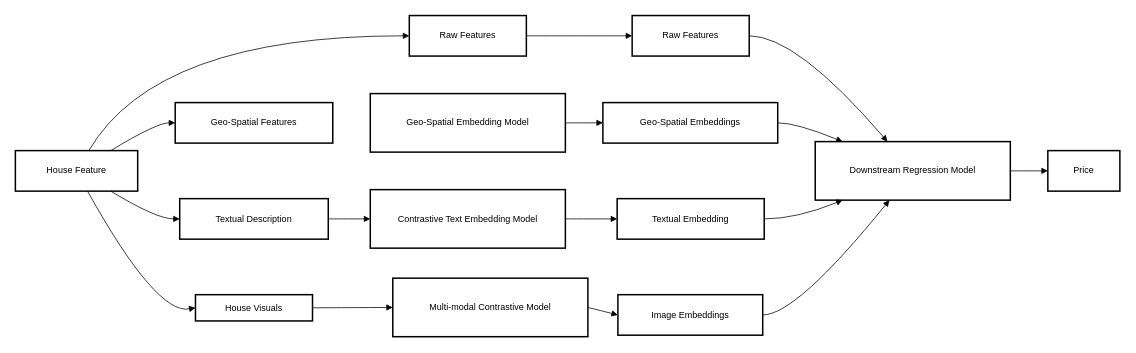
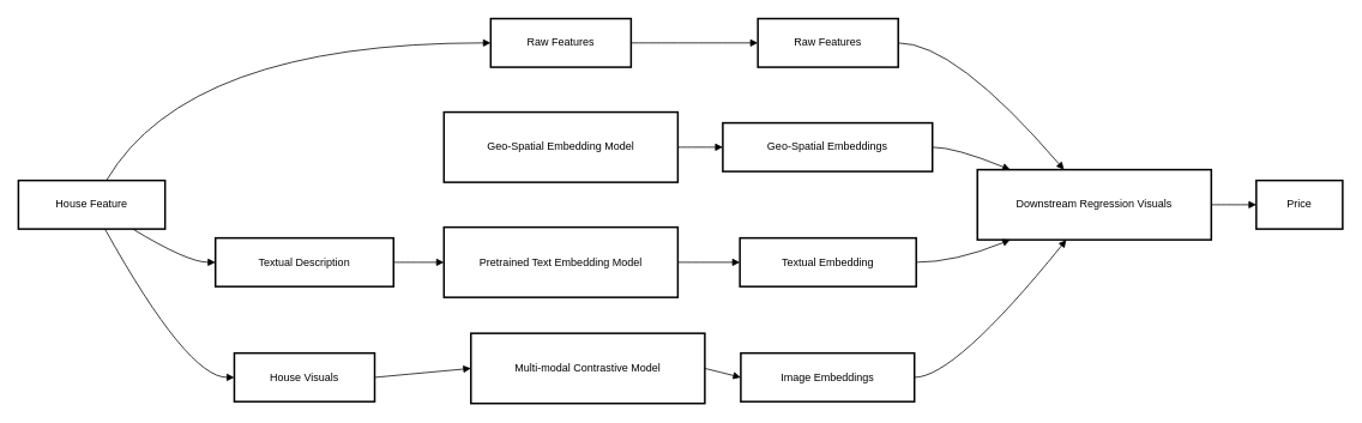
  <mxCell id="0" />
  <mxCell id="1" parent="0" />
  <mxCell id="2" value="House Feature" style="whiteSpace=wrap;strokeWidth=2;" vertex="1" parent="1"><mxGeometry x="20" y="200" width="163" height="54" as="geometry" /></mxCell>
  <mxCell id="3" value="Raw Features" style="whiteSpace=wrap;strokeWidth=2;" vertex="1" parent="1"><mxGeometry x="545" y="20" width="156" height="54" as="geometry" /></mxCell>
- <mxCell id="4" value="Geo-Spatial Features" style="whiteSpace=wrap;strokeWidth=2;" vertex="1" parent="1"><mxGeometry x="233" y="136" width="210" height="54" as="geometry" /></mxCell>
  <mxCell id="5" value="Textual Description" style="whiteSpace=wrap;strokeWidth=2;" vertex="1" parent="1"><mxGeometry x="239" y="264" width="198" height="54" as="geometry" /></mxCell>
- <mxCell id="6" value="House Visuals" style="whiteSpace=wrap;strokeWidth=2;" vertex="1" parent="1"><mxGeometry x="260" y="392" width="156" height="35" as="geometry" /></mxCell>
+ <mxCell id="6" value="House Visuals" style="whiteSpace=wrap;strokeWidth=2;" vertex="1" parent="1"><mxGeometry x="260" y="392" width="156" height="54" as="geometry" /></mxCell>
  <mxCell id="7" value="Raw Features" style="whiteSpace=wrap;strokeWidth=2;" vertex="1" parent="1"><mxGeometry x="842" y="20" width="156" height="54" as="geometry" /></mxCell>
  <mxCell id="8" value="Geo-Spatial Embedding Model" style="whiteSpace=wrap;strokeWidth=2;" vertex="1" parent="1"><mxGeometry x="493" y="124" width="260" height="78" as="geometry" /></mxCell>
  <mxCell id="9" value="Geo-Spatial Embeddings" style="whiteSpace=wrap;strokeWidth=2;" vertex="1" parent="1"><mxGeometry x="803" y="136" width="233" height="54" as="geometry" /></mxCell>
- <mxCell id="10" value="Contrastive Text Embedding Model" style="whiteSpace=wrap;strokeWidth=2;" vertex="1" parent="1"><mxGeometry x="493" y="252" width="260" height="78" as="geometry" /></mxCell>
+ <mxCell id="10" value="Pretrained Text Embedding Model" style="whiteSpace=wrap;strokeWidth=2;" vertex="1" parent="1"><mxGeometry x="493" y="252" width="260" height="78" as="geometry" /></mxCell>
  <mxCell id="11" value="Textual Embedding" style="whiteSpace=wrap;strokeWidth=2;" vertex="1" parent="1"><mxGeometry x="822" y="264" width="196" height="54" as="geometry" /></mxCell>
  <mxCell id="12" value="Multi-modal Contrastive Model" style="whiteSpace=wrap;strokeWidth=2;" vertex="1" parent="1"><mxGeometry x="523" y="370" width="260" height="78" as="geometry" /></mxCell>
  <mxCell id="13" value="Image Embeddings" style="whiteSpace=wrap;strokeWidth=2;" vertex="1" parent="1"><mxGeometry x="823" y="392" width="193" height="54" as="geometry" /></mxCell>
- <mxCell id="14" value="Downstream Regression Model" style="whiteSpace=wrap;strokeWidth=2;" vertex="1" parent="1"><mxGeometry x="1086" y="188" width="260" height="78" as="geometry" /></mxCell>
+ <mxCell id="14" value="Downstream Regression Visuals" style="whiteSpace=wrap;strokeWidth=2;" vertex="1" parent="1"><mxGeometry x="1086" y="188" width="260" height="78" as="geometry" /></mxCell>
  <mxCell id="15" value="Price" style="whiteSpace=wrap;strokeWidth=2;" vertex="1" parent="1"><mxGeometry x="1396" y="200" width="96" height="54" as="geometry" /></mxCell>
  <mxCell id="16" value="" style="curved=1;startArrow=none;endArrow=block;exitX=0.6;exitY=0;entryX=0;entryY=0.5;" edge="1" parent="1" source="2" target="3"><mxGeometry relative="1" as="geometry"><Array as="points"><mxPoint x="208" y="47" /></Array></mxGeometry></mxCell>
- <mxCell id="17" value="" style="curved=1;startArrow=none;endArrow=block;exitX=0.78;exitY=0;entryX=0;entryY=0.5;" edge="1" parent="1" source="2" target="4"><mxGeometry relative="1" as="geometry"><Array as="points"><mxPoint x="208" y="163" /></Array></mxGeometry></mxCell>
  <mxCell id="18" value="" style="curved=1;startArrow=none;endArrow=block;exitX=0.78;exitY=1;entryX=0;entryY=0.5;" edge="1" parent="1" source="2" target="5"><mxGeometry relative="1" as="geometry"><Array as="points"><mxPoint x="208" y="291" /></Array></mxGeometry></mxCell>
  <mxCell id="19" value="" style="curved=1;startArrow=none;endArrow=block;exitX=0.59;exitY=1;entryX=0;entryY=0.5;" edge="1" parent="1" source="2" target="6"><mxGeometry relative="1" as="geometry"><Array as="points"><mxPoint x="208" y="419" /></Array></mxGeometry></mxCell>
  <mxCell id="20" value="" style="curved=1;startArrow=none;endArrow=block;exitX=1;exitY=0.5;entryX=0;entryY=0.5;" edge="1" parent="1" source="3" target="7"><mxGeometry relative="1" as="geometry"><Array as="points" /></mxGeometry></mxCell>
  <mxCell id="21" value="" style="curved=1;startArrow=none;endArrow=block;exitX=1;exitY=0.5;entryX=0;entryY=0.5;" edge="1" parent="1" source="8" target="9"><mxGeometry relative="1" as="geometry"><Array as="points" /></mxGeometry></mxCell>
  <mxCell id="22" value="" style="curved=1;startArrow=none;endArrow=block;exitX=1;exitY=0.5;entryX=0;entryY=0.5;" edge="1" parent="1" source="5" target="10"><mxGeometry relative="1" as="geometry"><Array as="points" /></mxGeometry></mxCell>
  <mxCell id="23" value="" style="curved=1;startArrow=none;endArrow=block;exitX=1;exitY=0.5;entryX=0;entryY=0.5;" edge="1" parent="1" source="10" target="11"><mxGeometry relative="1" as="geometry"><Array as="points" /></mxGeometry></mxCell>
  <mxCell id="24" value="" style="curved=1;startArrow=none;endArrow=block;exitX=1;exitY=0.5;entryX=0;entryY=0.5;" edge="1" parent="1" source="6" target="12"><mxGeometry relative="1" as="geometry"><Array as="points" /></mxGeometry></mxCell>
  <mxCell id="25" value="" style="curved=1;startArrow=none;endArrow=block;exitX=1;exitY=0.5;entryX=0;entryY=0.5;" edge="1" parent="1" source="12" target="13"><mxGeometry relative="1" as="geometry"><Array as="points" /></mxGeometry></mxCell>
  <mxCell id="26" value="" style="curved=1;startArrow=none;endArrow=block;exitX=1;exitY=0.5;entryX=0.37;entryY=0;" edge="1" parent="1" source="7" target="14"><mxGeometry relative="1" as="geometry"><Array as="points"><mxPoint x="1061" y="47" /></Array></mxGeometry></mxCell>
  <mxCell id="27" value="" style="curved=1;startArrow=none;endArrow=block;exitX=1;exitY=0.5;entryX=0.14;entryY=0;" edge="1" parent="1" source="9" target="14"><mxGeometry relative="1" as="geometry"><Array as="points"><mxPoint x="1061" y="163" /></Array></mxGeometry></mxCell>
  <mxCell id="28" value="" style="curved=1;startArrow=none;endArrow=block;exitX=1;exitY=0.5;entryX=0.14;entryY=1;" edge="1" parent="1" source="11" target="14"><mxGeometry relative="1" as="geometry"><Array as="points"><mxPoint x="1061" y="291" /></Array></mxGeometry></mxCell>
  <mxCell id="29" value="" style="curved=1;startArrow=none;endArrow=block;exitX=1;exitY=0.5;entryX=0.38;entryY=1;" edge="1" parent="1" source="13" target="14"><mxGeometry relative="1" as="geometry"><Array as="points"><mxPoint x="1061" y="419" /></Array></mxGeometry></mxCell>
  <mxCell id="30" value="" style="curved=1;startArrow=none;endArrow=block;exitX=1;exitY=0.5;entryX=0;entryY=0.5;" edge="1" parent="1" source="14" target="15"><mxGeometry relative="1" as="geometry"><Array as="points" /></mxGeometry></mxCell>
